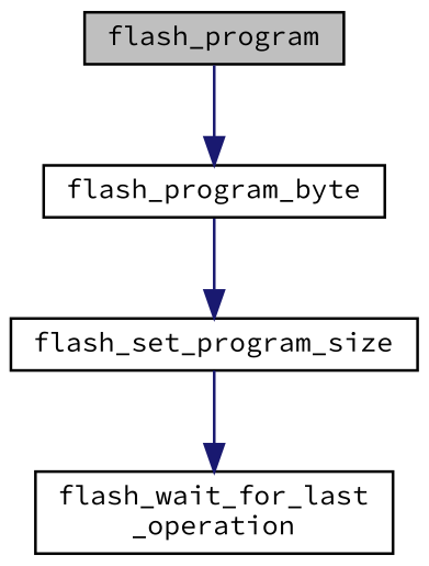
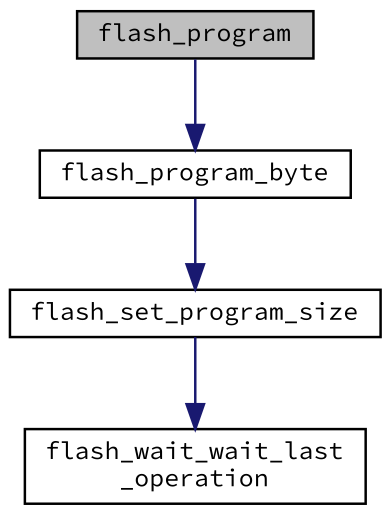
  digraph {
    fontname="Source Code Pro"
    rankdir=TB
    node [color=black fillcolor=white fontname="Source Code Pro" fontsize=10 shape=record style=filled]
    edge [color=midnightblue fontname="Source Code Pro" fontsize=10 labelfontname=Helvetica labelfontsize=10 style=solid]
    n1 [fillcolor=grey75 fontcolor=black height=0.2 label=flash_program width=0.4]
    n2 [height=0.2 label=flash_program_byte width=0.4]
    n3 [height=0.2 label=flash_set_program_size width=0.4]
-   n4 [height=0.2 label="flash_wait_for_last\l_operation" width=0.4]
+   n4 [height=0.2 label="flash_wait_wait_last\l_operation" width=0.4]
    n1 -> n2
    n2 -> n3
    n3 -> n4
  }
